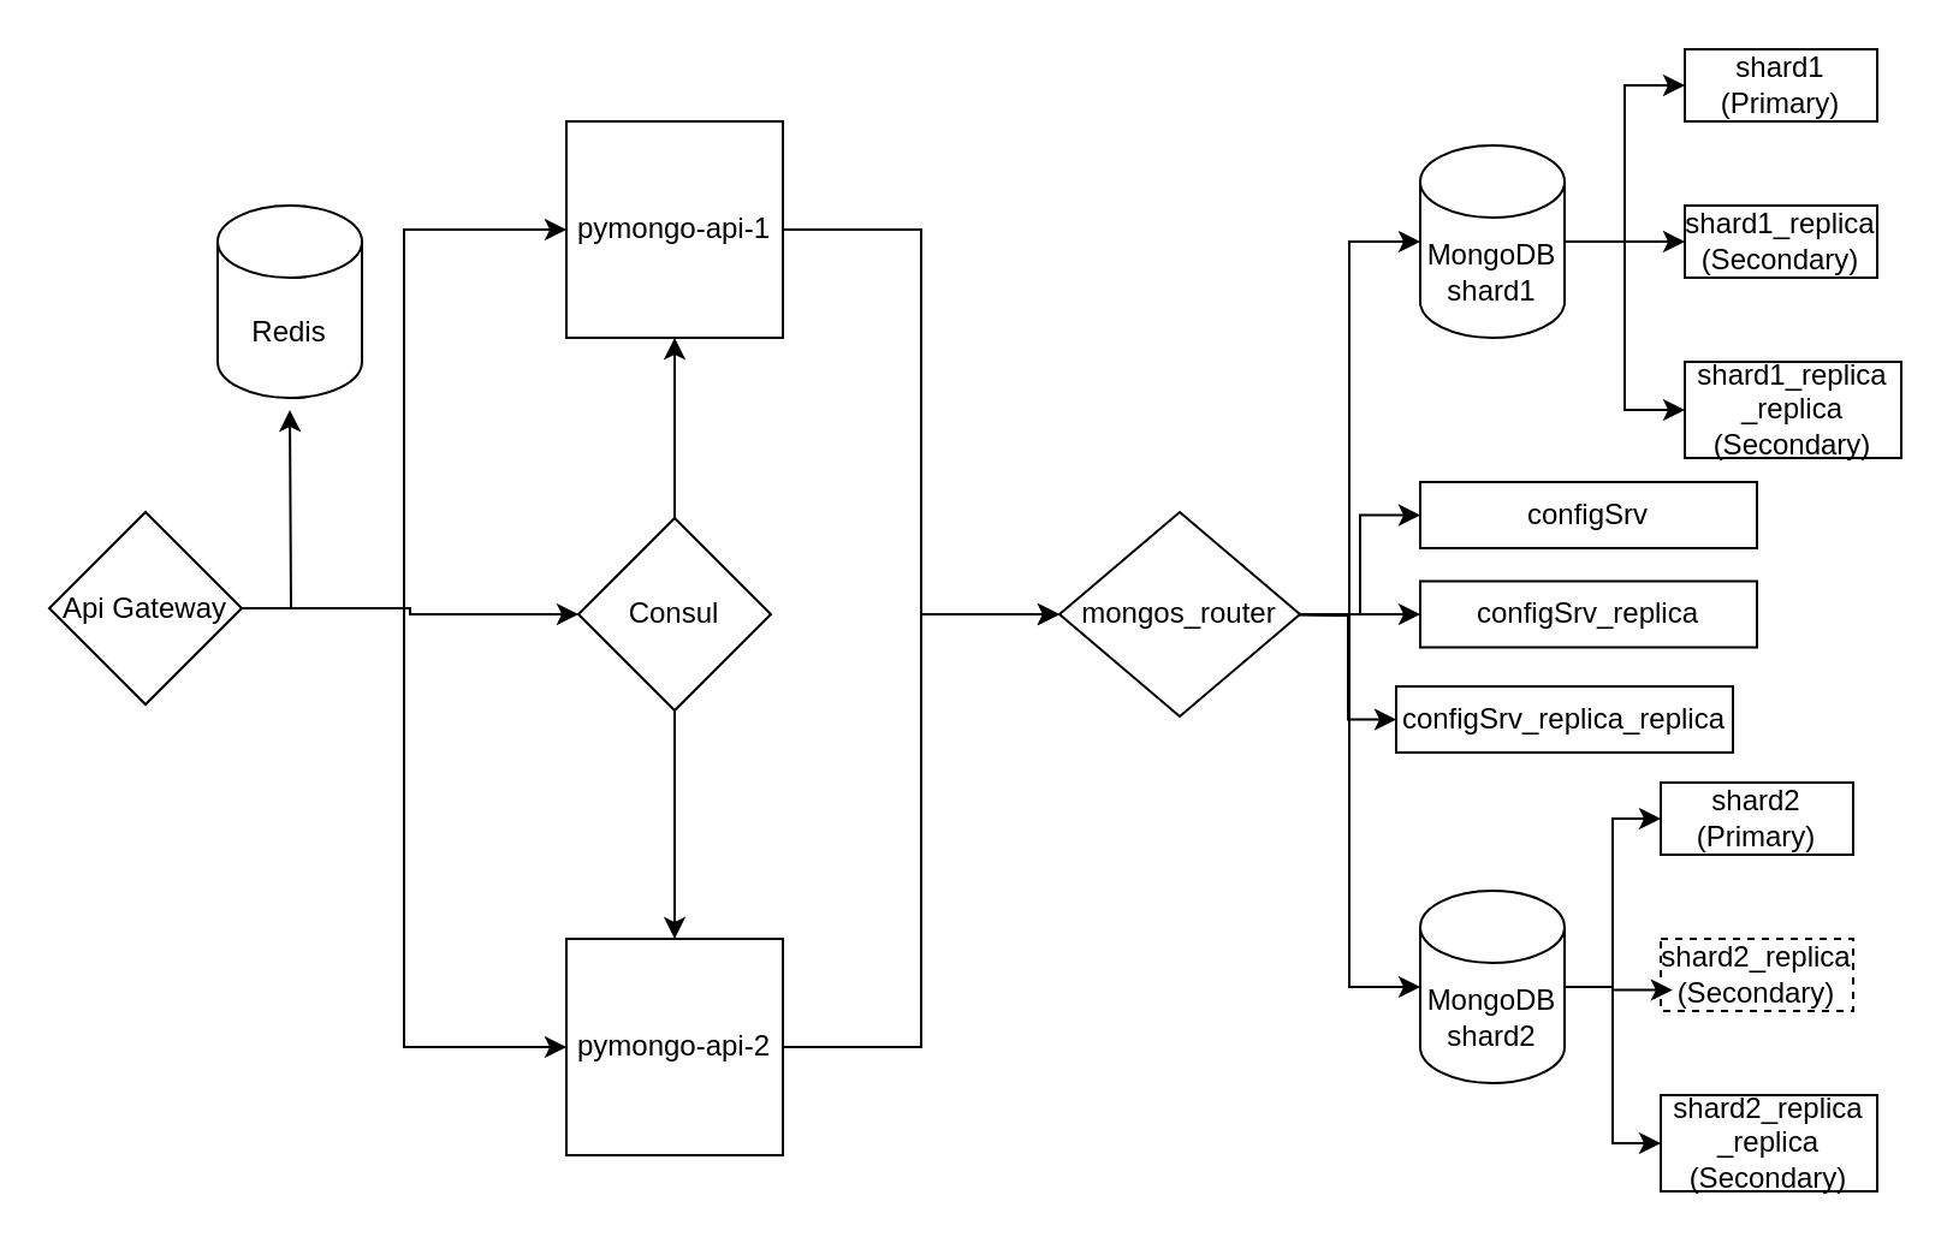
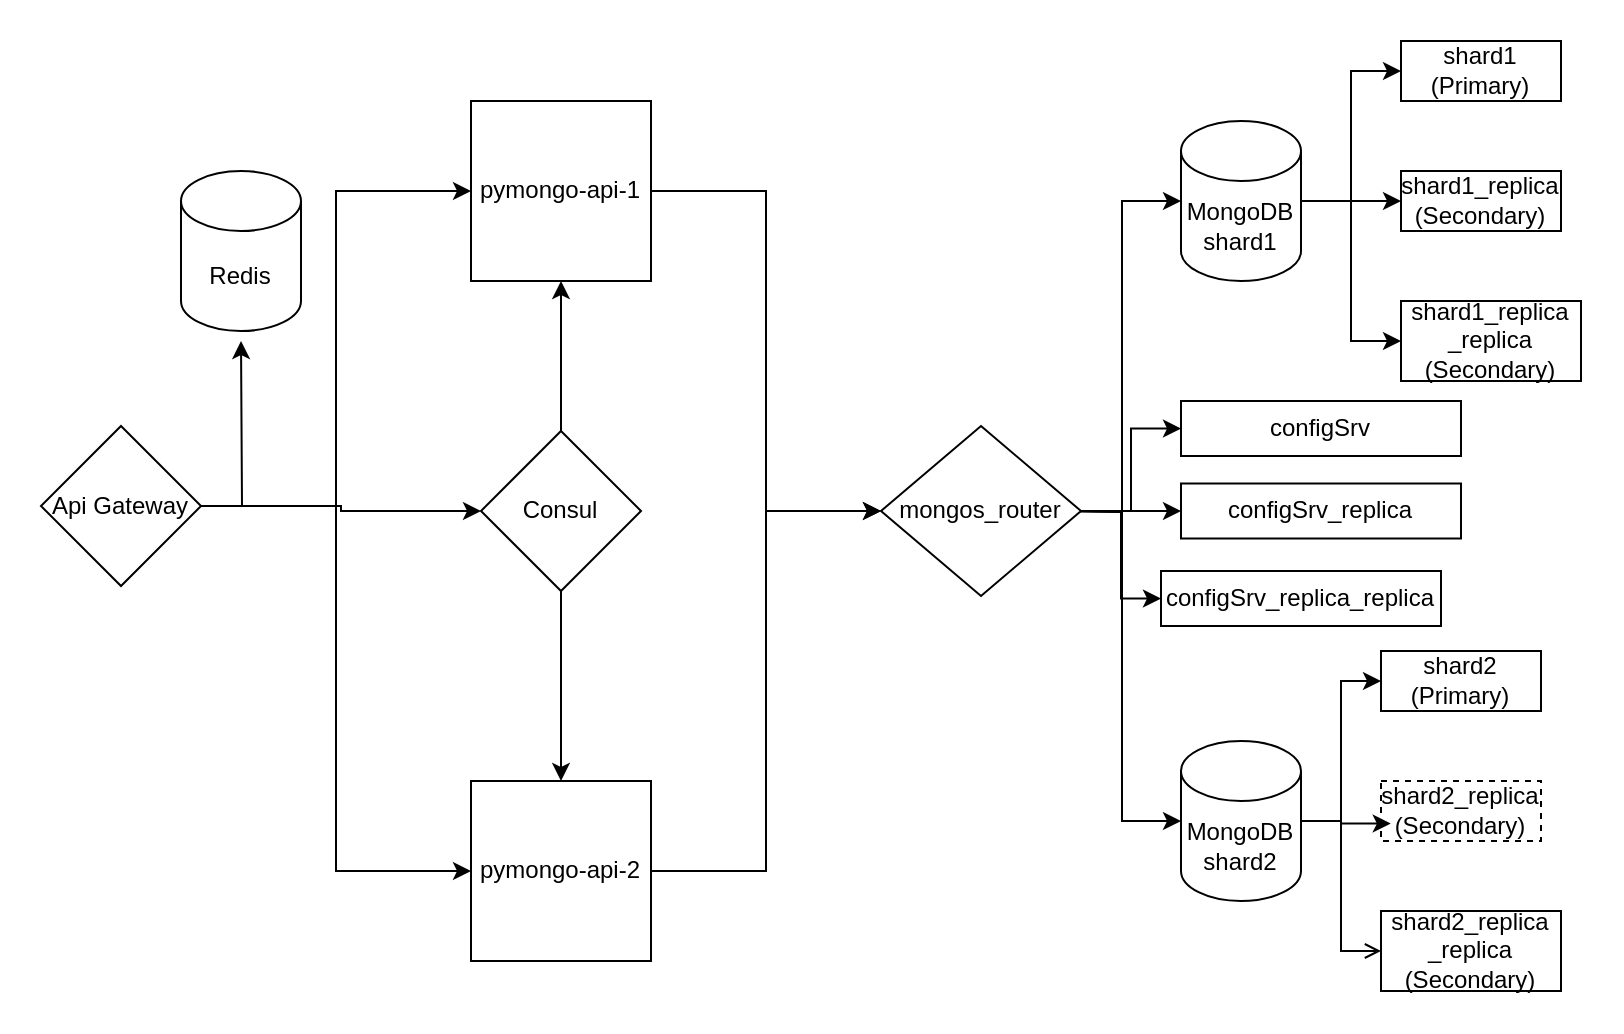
  <mxCell id="0" />
  <mxCell id="1" parent="0" />
  <mxCell id="2" style="edgeStyle=orthogonalEdgeStyle;rounded=0;orthogonalLoop=1;jettySize=auto;html=1;entryX=0;entryY=0.5;entryDx=0;entryDy=0;" parent="1" source="5" target="15" edge="1"><mxGeometry relative="1" as="geometry" /></mxCell>
  <mxCell id="3" style="edgeStyle=orthogonalEdgeStyle;rounded=0;orthogonalLoop=1;jettySize=auto;html=1;entryX=0;entryY=0.5;entryDx=0;entryDy=0;" parent="1" source="5" target="16" edge="1"><mxGeometry relative="1" as="geometry" /></mxCell>
  <mxCell id="4" style="edgeStyle=orthogonalEdgeStyle;rounded=0;orthogonalLoop=1;jettySize=auto;html=1;entryX=0;entryY=0.5;entryDx=0;entryDy=0;" parent="1" source="5" target="17" edge="1"><mxGeometry relative="1" as="geometry" /></mxCell>
  <mxCell id="5" value="MongoDB&lt;div&gt;shard1&lt;/div&gt;" style="shape=cylinder3;whiteSpace=wrap;html=1;boundedLbl=1;backgroundOutline=1;size=15;" parent="1" vertex="1"><mxGeometry x="590" y="60" width="60" height="80" as="geometry" /></mxCell>
  <mxCell id="6" style="edgeStyle=orthogonalEdgeStyle;rounded=0;orthogonalLoop=1;jettySize=auto;html=1;entryX=0;entryY=0.5;entryDx=0;entryDy=0;" parent="1" source="8" target="18" edge="1"><mxGeometry relative="1" as="geometry" /></mxCell>
- <mxCell id="7" style="edgeStyle=orthogonalEdgeStyle;rounded=0;orthogonalLoop=1;jettySize=auto;html=1;entryX=0;entryY=0.5;entryDx=0;entryDy=0;" parent="1" source="8" target="20" edge="1"><mxGeometry relative="1" as="geometry" /></mxCell>
+ <mxCell id="7" style="edgeStyle=orthogonalEdgeStyle;rounded=0;orthogonalLoop=1;jettySize=auto;html=1;entryX=0;entryY=0.5;entryDx=0;entryDy=0;endArrow=open;" parent="1" source="8" target="20" edge="1"><mxGeometry relative="1" as="geometry" /></mxCell>
  <mxCell id="8" value="MongoDB&lt;div&gt;shard2&lt;/div&gt;" style="shape=cylinder3;whiteSpace=wrap;html=1;boundedLbl=1;backgroundOutline=1;size=15;" parent="1" vertex="1"><mxGeometry x="590" y="370" width="60" height="80" as="geometry" /></mxCell>
  <mxCell id="9" style="edgeStyle=orthogonalEdgeStyle;rounded=0;orthogonalLoop=1;jettySize=auto;html=1;exitX=1;exitY=0.5;exitDx=0;exitDy=0;entryX=0;entryY=0.5;entryDx=0;entryDy=0;entryPerimeter=0;" parent="1" target="5" edge="1"><mxGeometry relative="1" as="geometry"><mxPoint x="530" y="255" as="sourcePoint" /></mxGeometry></mxCell>
  <mxCell id="10" style="edgeStyle=orthogonalEdgeStyle;rounded=0;orthogonalLoop=1;jettySize=auto;html=1;entryX=0;entryY=0.5;entryDx=0;entryDy=0;entryPerimeter=0;" parent="1" target="8" edge="1"><mxGeometry relative="1" as="geometry"><mxPoint x="530" y="255" as="sourcePoint" /></mxGeometry></mxCell>
  <mxCell id="11" style="edgeStyle=orthogonalEdgeStyle;rounded=0;orthogonalLoop=1;jettySize=auto;html=1;entryX=0;entryY=0.5;entryDx=0;entryDy=0;" parent="1" source="14" target="22" edge="1"><mxGeometry relative="1" as="geometry" /></mxCell>
  <mxCell id="12" style="edgeStyle=orthogonalEdgeStyle;rounded=0;orthogonalLoop=1;jettySize=auto;html=1;entryX=0;entryY=0.5;entryDx=0;entryDy=0;" parent="1" source="14" target="23" edge="1"><mxGeometry relative="1" as="geometry" /></mxCell>
  <mxCell id="13" style="edgeStyle=orthogonalEdgeStyle;rounded=0;orthogonalLoop=1;jettySize=auto;html=1;entryX=0;entryY=0.5;entryDx=0;entryDy=0;" parent="1" source="14" target="24" edge="1"><mxGeometry relative="1" as="geometry" /></mxCell>
  <mxCell id="14" value="mongos_router" style="rhombus;whiteSpace=wrap;html=1;" parent="1" vertex="1"><mxGeometry x="440" y="212.5" width="100" height="85" as="geometry" /></mxCell>
  <mxCell id="15" value="shard1&lt;br&gt;(Primary)" style="rounded=0;whiteSpace=wrap;html=1;" parent="1" vertex="1"><mxGeometry x="700" y="20" width="80" height="30" as="geometry" /></mxCell>
  <mxCell id="16" value="shard1_replica&lt;br&gt;(Secondary)" style="rounded=0;whiteSpace=wrap;html=1;" parent="1" vertex="1"><mxGeometry x="700" y="85" width="80" height="30" as="geometry" /></mxCell>
  <mxCell id="17" value="shard1_replica&lt;br&gt;_replica&lt;div&gt;(Secondary)&lt;/div&gt;" style="rounded=0;whiteSpace=wrap;html=1;" parent="1" vertex="1"><mxGeometry x="700" y="150" width="90" height="40" as="geometry" /></mxCell>
  <mxCell id="18" value="shard2&lt;br&gt;(Primary)" style="rounded=0;whiteSpace=wrap;html=1;" parent="1" vertex="1"><mxGeometry x="690" y="325" width="80" height="30" as="geometry" /></mxCell>
  <mxCell id="19" value="shard2_replica&lt;br&gt;(Secondary)" style="rounded=0;whiteSpace=wrap;html=1;dashed=1;" parent="1" vertex="1"><mxGeometry x="690" y="390" width="80" height="30" as="geometry" /></mxCell>
  <mxCell id="20" value="shard2_replica&lt;br&gt;_replica&lt;div&gt;(Secondary)&lt;/div&gt;" style="rounded=0;whiteSpace=wrap;html=1;" parent="1" vertex="1"><mxGeometry x="690" y="455" width="90" height="40" as="geometry" /></mxCell>
  <mxCell id="21" style="edgeStyle=orthogonalEdgeStyle;rounded=0;orthogonalLoop=1;jettySize=auto;html=1;entryX=0.061;entryY=0.71;entryDx=0;entryDy=0;entryPerimeter=0;" parent="1" source="8" target="19" edge="1"><mxGeometry relative="1" as="geometry" /></mxCell>
  <mxCell id="22" value="configSrv" style="rounded=0;whiteSpace=wrap;html=1;" parent="1" vertex="1"><mxGeometry x="590" y="200" width="140" height="27.5" as="geometry" /></mxCell>
  <mxCell id="23" value="configSrv_replica" style="rounded=0;whiteSpace=wrap;html=1;" parent="1" vertex="1"><mxGeometry x="590" y="241.25" width="140" height="27.5" as="geometry" /></mxCell>
  <mxCell id="24" value="configSrv_replica_replica" style="rounded=0;whiteSpace=wrap;html=1;" parent="1" vertex="1"><mxGeometry x="580" y="285" width="140" height="27.5" as="geometry" /></mxCell>
  <mxCell id="25" style="edgeStyle=orthogonalEdgeStyle;rounded=0;orthogonalLoop=1;jettySize=auto;html=1;entryX=0;entryY=0.5;entryDx=0;entryDy=0;" parent="1" source="29" target="34" edge="1"><mxGeometry relative="1" as="geometry" /></mxCell>
  <mxCell id="26" style="edgeStyle=orthogonalEdgeStyle;rounded=0;orthogonalLoop=1;jettySize=auto;html=1;entryX=0;entryY=0.5;entryDx=0;entryDy=0;" parent="1" source="29" target="36" edge="1"><mxGeometry relative="1" as="geometry" /></mxCell>
  <mxCell id="27" style="edgeStyle=orthogonalEdgeStyle;rounded=0;orthogonalLoop=1;jettySize=auto;html=1;entryX=0;entryY=0.5;entryDx=0;entryDy=0;" parent="1" source="29" target="32" edge="1"><mxGeometry relative="1" as="geometry" /></mxCell>
  <mxCell id="28" style="edgeStyle=orthogonalEdgeStyle;rounded=0;orthogonalLoop=1;jettySize=auto;html=1;" parent="1" source="29" edge="1"><mxGeometry relative="1" as="geometry"><mxPoint x="120" y="170" as="targetPoint" /></mxGeometry></mxCell>
  <mxCell id="29" value="Api Gateway" style="rhombus;whiteSpace=wrap;html=1;" parent="1" vertex="1"><mxGeometry x="20" y="212.5" width="80" height="80" as="geometry" /></mxCell>
  <mxCell id="30" style="edgeStyle=orthogonalEdgeStyle;rounded=0;orthogonalLoop=1;jettySize=auto;html=1;entryX=0.5;entryY=1;entryDx=0;entryDy=0;" parent="1" source="32" target="34" edge="1"><mxGeometry relative="1" as="geometry" /></mxCell>
  <mxCell id="31" style="edgeStyle=orthogonalEdgeStyle;rounded=0;orthogonalLoop=1;jettySize=auto;html=1;entryX=0.5;entryY=0;entryDx=0;entryDy=0;" parent="1" source="32" target="36" edge="1"><mxGeometry relative="1" as="geometry" /></mxCell>
  <mxCell id="32" value="Consul" style="rhombus;whiteSpace=wrap;html=1;" parent="1" vertex="1"><mxGeometry x="240" y="215" width="80" height="80" as="geometry" /></mxCell>
  <mxCell id="33" style="edgeStyle=orthogonalEdgeStyle;rounded=0;orthogonalLoop=1;jettySize=auto;html=1;entryX=0;entryY=0.5;entryDx=0;entryDy=0;" parent="1" source="34" target="14" edge="1"><mxGeometry relative="1" as="geometry" /></mxCell>
  <mxCell id="34" value="pymongo-api-1" style="whiteSpace=wrap;html=1;aspect=fixed;" parent="1" vertex="1"><mxGeometry x="235" y="50" width="90" height="90" as="geometry" /></mxCell>
  <mxCell id="35" style="edgeStyle=orthogonalEdgeStyle;rounded=0;orthogonalLoop=1;jettySize=auto;html=1;entryX=0;entryY=0.5;entryDx=0;entryDy=0;" parent="1" source="36" target="14" edge="1"><mxGeometry relative="1" as="geometry" /></mxCell>
  <mxCell id="36" value="pymongo-api-2" style="whiteSpace=wrap;html=1;aspect=fixed;" parent="1" vertex="1"><mxGeometry x="235" y="390" width="90" height="90" as="geometry" /></mxCell>
  <mxCell id="37" value="Redis" style="shape=cylinder3;whiteSpace=wrap;html=1;boundedLbl=1;backgroundOutline=1;size=15;" parent="1" vertex="1"><mxGeometry x="90" y="85" width="60" height="80" as="geometry" /></mxCell>
